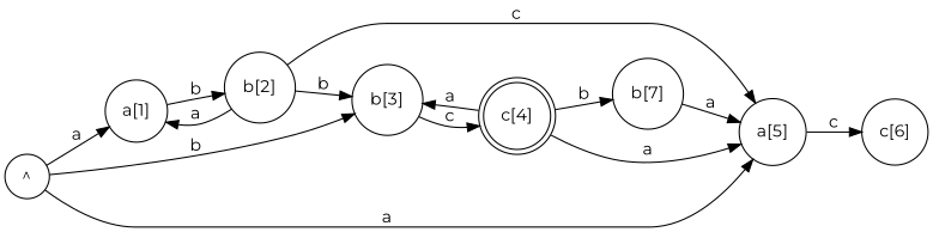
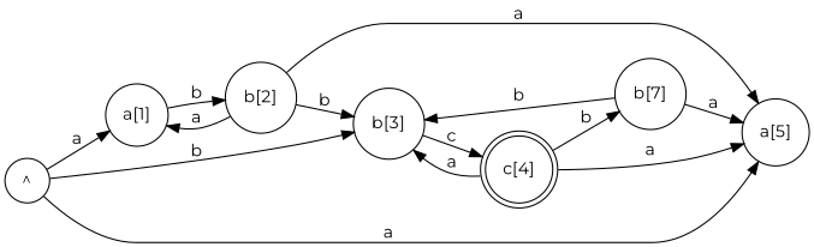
  digraph {
    fontname=Montserrat
    rankdir=LR
    node [fontname=Montserrat shape=circle]
    edge [fontname=Montserrat]
    n1 [label="^"]
    n2 [label="a[1]"]
    n3 [label="b[3]"]
    n4 [label="a[5]"]
    n5 [label="b[2]"]
    n6 [label="c[4]" shape=doublecircle]
-   n7 [label="c[6]"]
    n8 [label="b[7]"]
    n1 -> n2 [label=a]
    n1 -> n3 [label=b]
    n1 -> n4 [label=a]
    n2 -> n5 [label=b]
    n3 -> n6 [label=c]
-   n4 -> n7 [label=c]
    n5 -> n2 [label=a]
    n5 -> n3 [label=b]
-   n5 -> n4 [label=c]
+   n5 -> n4 [label=a]
    n6 -> n3 [label=a]
    n6 -> n4 [label=a]
    n6 -> n8 [label=b]
+   n8 -> n3 [label=b]
    n8 -> n4 [label=a]
  }
